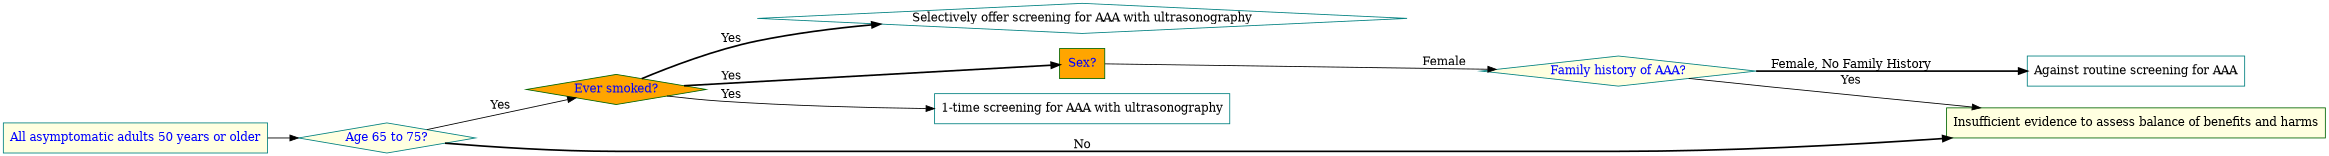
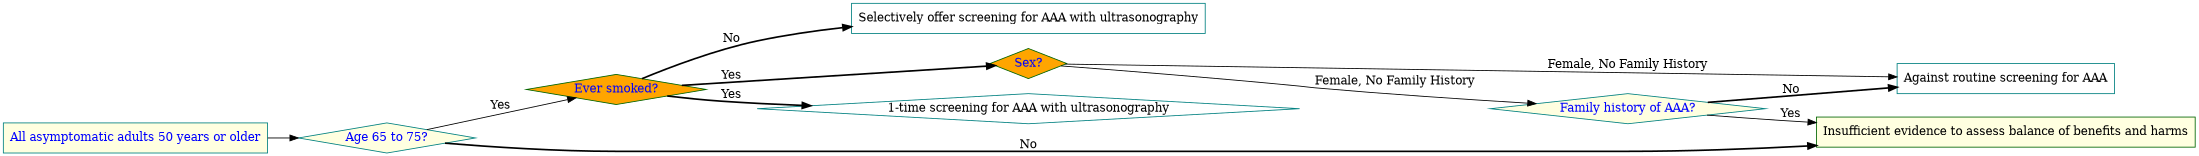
  digraph {
    rankdir=LR
    node [color=teal fillcolor=lightyellow fontcolor=blue shape=rectangle style=filled]
    edge [style=solid]
    n1 [label="All asymptomatic adults 50 years or older"]
    n2 [label="Age 65 to 75?" shape=diamond]
    n3 [color=darkgreen fillcolor=orange label="Ever smoked?" shape=diamond]
    n4 [color=darkgreen fontcolor=black label="Insufficient evidence to assess balance of benefits and harms"]
-   n5 [color=darkgreen fillcolor=orange label="Sex?" shape=box]
-   n6 [fillcolor=white fontcolor=black label="1-time screening for AAA with ultrasonography"]
-   n7 [fillcolor=white fontcolor=black label="Selectively offer screening for AAA with ultrasonography" shape=diamond]
+   n5 [color=darkgreen fillcolor=orange label="Sex?" shape=diamond]
+   n6 [fillcolor=white fontcolor=black label="1-time screening for AAA with ultrasonography" shape=diamond]
+   n7 [fillcolor=white fontcolor=black label="Selectively offer screening for AAA with ultrasonography"]
    n8 [label="Family history of AAA?" shape=diamond]
    n9 [fillcolor=white fontcolor=black label="Against routine screening for AAA"]
    n1 -> n2
    n2 -> n3 [label=Yes]
    n2 -> n4 [label=No style=bold]
    n3 -> n5 [label=Yes style=bold]
-   n3 -> n6 [label=Yes]
-   n3 -> n7 [label=Yes style=bold]
-   n5 -> n8 [label=Female]
+   n3 -> n6 [label=Yes style=bold]
+   n3 -> n7 [label=No style=bold]
+   n5 -> n8 [label="Female, No Family History"]
+   n5 -> n9 [label="Female, No Family History"]
    n8 -> n4 [label=Yes]
-   n8 -> n9 [label="Female, No Family History" style=bold]
+   n8 -> n9 [label=No style=bold]
  }
